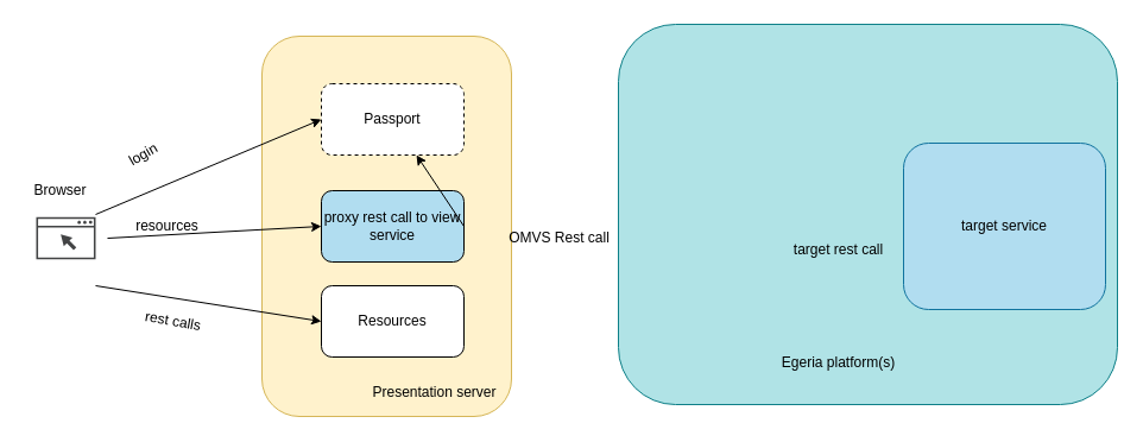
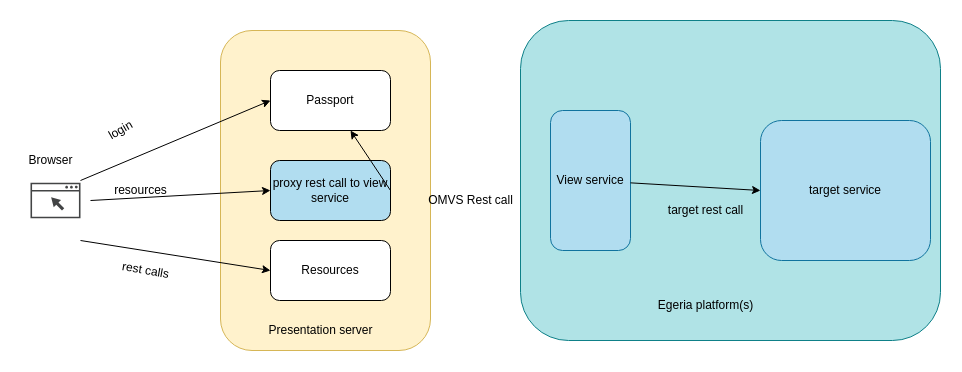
  <mxCell id="0" />
  <mxCell id="1" parent="0" />
  <mxCell id="2" value="" style="rounded=1;whiteSpace=wrap;html=1;fillColor=#b0e3e6;strokeColor=#0e8088;" vertex="1" parent="1"><mxGeometry x="520" y="20" width="420" height="320" as="geometry" /></mxCell>
  <mxCell id="3" value="" style="rounded=1;whiteSpace=wrap;html=1;fillColor=#fff2cc;strokeColor=#d6b656;" vertex="1" parent="1"><mxGeometry x="220" y="30" width="210" height="320" as="geometry" /></mxCell>
- <mxCell id="4" value="Passport" style="rounded=1;whiteSpace=wrap;html=1;dashed=1;" vertex="1" parent="1"><mxGeometry x="270" y="70" width="120" height="60" as="geometry" /></mxCell>
+ <mxCell id="4" value="Passport" style="rounded=1;whiteSpace=wrap;html=1;" vertex="1" parent="1"><mxGeometry x="270" y="70" width="120" height="60" as="geometry" /></mxCell>
+ <mxCell id="5" value="View service" style="rounded=1;whiteSpace=wrap;html=1;fillColor=#b1ddf0;strokeColor=#10739e;" vertex="1" parent="1"><mxGeometry x="550" y="110" width="80" height="140" as="geometry" /></mxCell>
  <mxCell id="6" value="proxy rest call to view service" style="rounded=1;whiteSpace=wrap;html=1;fillColor=#b1ddf0;" vertex="1" parent="1"><mxGeometry x="270" y="160" width="120" height="60" as="geometry" /></mxCell>
  <mxCell id="7" value="Resources" style="rounded=1;whiteSpace=wrap;html=1;" vertex="1" parent="1"><mxGeometry x="270" y="240" width="120" height="60" as="geometry" /></mxCell>
  <mxCell id="8" value="" style="sketch=0;pointerEvents=1;shadow=0;dashed=0;html=1;strokeColor=none;fillColor=#434445;aspect=fixed;labelPosition=center;verticalLabelPosition=bottom;verticalAlign=top;align=center;outlineConnect=0;shape=mxgraph.vvd.web_browser;" vertex="1" parent="1"><mxGeometry x="30" y="182.25" width="50" height="35.5" as="geometry" /></mxCell>
  <mxCell id="9" value="Browser" style="text;html=1;align=center;verticalAlign=middle;resizable=0;points=[];autosize=1;strokeColor=none;fillColor=none;" vertex="1" parent="1"><mxGeometry x="20" y="150" width="60" height="20" as="geometry" /></mxCell>
  <mxCell id="10" value="" style="endArrow=classic;html=1;rounded=0;entryX=0;entryY=0.5;entryDx=0;entryDy=0;" edge="1" parent="1" target="4"><mxGeometry width="50" height="50" relative="1" as="geometry"><mxPoint x="80" y="180" as="sourcePoint" /><mxPoint x="200" y="100" as="targetPoint" /></mxGeometry></mxCell>
  <mxCell id="11" value="login" style="text;html=1;align=center;verticalAlign=middle;resizable=0;points=[];autosize=1;strokeColor=none;fillColor=none;rotation=-30;" vertex="1" parent="1"><mxGeometry x="100" y="120" width="40" height="20" as="geometry" /></mxCell>
  <mxCell id="12" value="" style="endArrow=classic;html=1;rounded=0;entryX=0;entryY=0.5;entryDx=0;entryDy=0;" edge="1" parent="1" target="7"><mxGeometry width="50" height="50" relative="1" as="geometry"><mxPoint x="80" y="240" as="sourcePoint" /><mxPoint x="220" y="199.5" as="targetPoint" /></mxGeometry></mxCell>
  <mxCell id="13" value="resources" style="text;html=1;align=center;verticalAlign=middle;resizable=0;points=[];autosize=1;strokeColor=none;fillColor=none;" vertex="1" parent="1"><mxGeometry x="105" y="180" width="70" height="20" as="geometry" /></mxCell>
  <mxCell id="14" value="" style="endArrow=classic;html=1;rounded=0;entryX=0;entryY=0.5;entryDx=0;entryDy=0;" edge="1" parent="1" target="6"><mxGeometry width="50" height="50" relative="1" as="geometry"><mxPoint x="90" y="200" as="sourcePoint" /><mxPoint x="210" y="280" as="targetPoint" /></mxGeometry></mxCell>
  <mxCell id="15" value="rest calls" style="text;html=1;align=center;verticalAlign=middle;resizable=0;points=[];autosize=1;strokeColor=none;fillColor=none;rotation=10;" vertex="1" parent="1"><mxGeometry x="115" y="260" width="60" height="20" as="geometry" /></mxCell>
- <mxCell id="16" value="Presentation server" style="text;html=1;align=center;verticalAlign=middle;resizable=0;points=[];autosize=1;strokeColor=none;fillColor=none;" vertex="1" parent="1"><mxGeometry x="305" y="320" width="120" height="20" as="geometry" /></mxCell>
+ <mxCell id="16" value="Presentation server" style="text;html=1;align=center;verticalAlign=middle;resizable=0;points=[];autosize=1;strokeColor=none;fillColor=none;" vertex="1" parent="1"><mxGeometry x="260" y="320" width="120" height="20" as="geometry" /></mxCell>
  <mxCell id="17" value="" style="endArrow=classic;html=1;rounded=0;exitX=1;exitY=0.5;exitDx=0;exitDy=0;startArrow=none;" edge="1" parent="1" source="6" target="4"><mxGeometry width="50" height="50" relative="1" as="geometry"><mxPoint x="520" y="190" as="sourcePoint" /><mxPoint x="520" y="260" as="targetPoint" /></mxGeometry></mxCell>
  <mxCell id="18" value="target service" style="rounded=1;whiteSpace=wrap;html=1;fillColor=#b1ddf0;strokeColor=#10739e;" vertex="1" parent="1"><mxGeometry x="760" y="120" width="170" height="140" as="geometry" /></mxCell>
+ <mxCell id="19" value="" style="endArrow=classic;html=1;rounded=0;entryX=0;entryY=0.5;entryDx=0;entryDy=0;" edge="1" parent="1" source="5" target="18"><mxGeometry width="50" height="50" relative="1" as="geometry"><mxPoint x="470" y="310" as="sourcePoint" /><mxPoint x="520" y="260" as="targetPoint" /></mxGeometry></mxCell>
  <mxCell id="20" value="target rest call" style="text;html=1;align=center;verticalAlign=middle;resizable=0;points=[];autosize=1;strokeColor=none;fillColor=none;" vertex="1" parent="1"><mxGeometry x="660" y="200" width="90" height="20" as="geometry" /></mxCell>
  <mxCell id="21" value="Egeria platform(s)" style="text;html=1;align=center;verticalAlign=middle;resizable=0;points=[];autosize=1;strokeColor=none;fillColor=none;" vertex="1" parent="1"><mxGeometry x="650" y="295" width="110" height="20" as="geometry" /></mxCell>
  <mxCell id="22" value="OMVS Rest call" style="text;html=1;align=center;verticalAlign=middle;resizable=0;points=[];autosize=1;strokeColor=none;fillColor=none;" vertex="1" parent="1"><mxGeometry x="420" y="190" width="100" height="20" as="geometry" /></mxCell>
